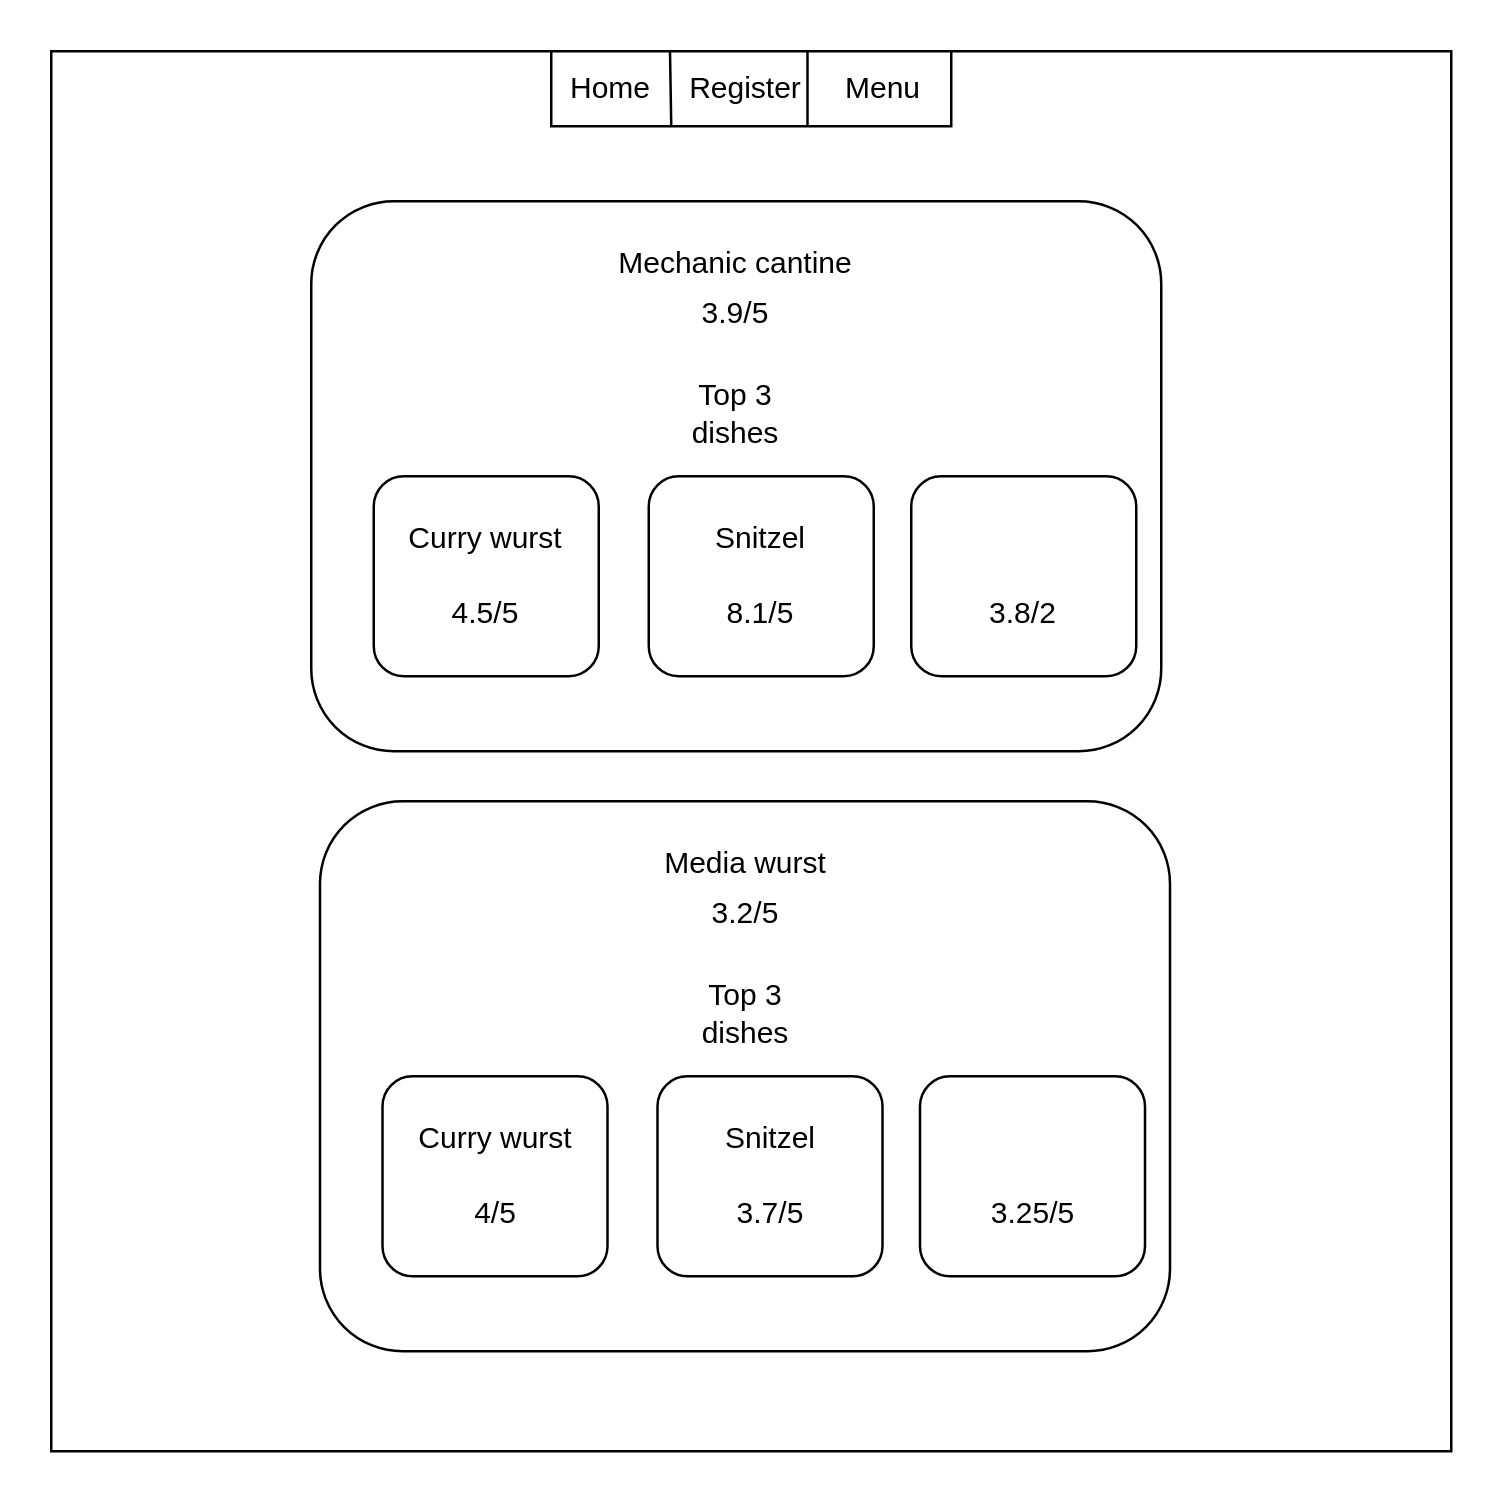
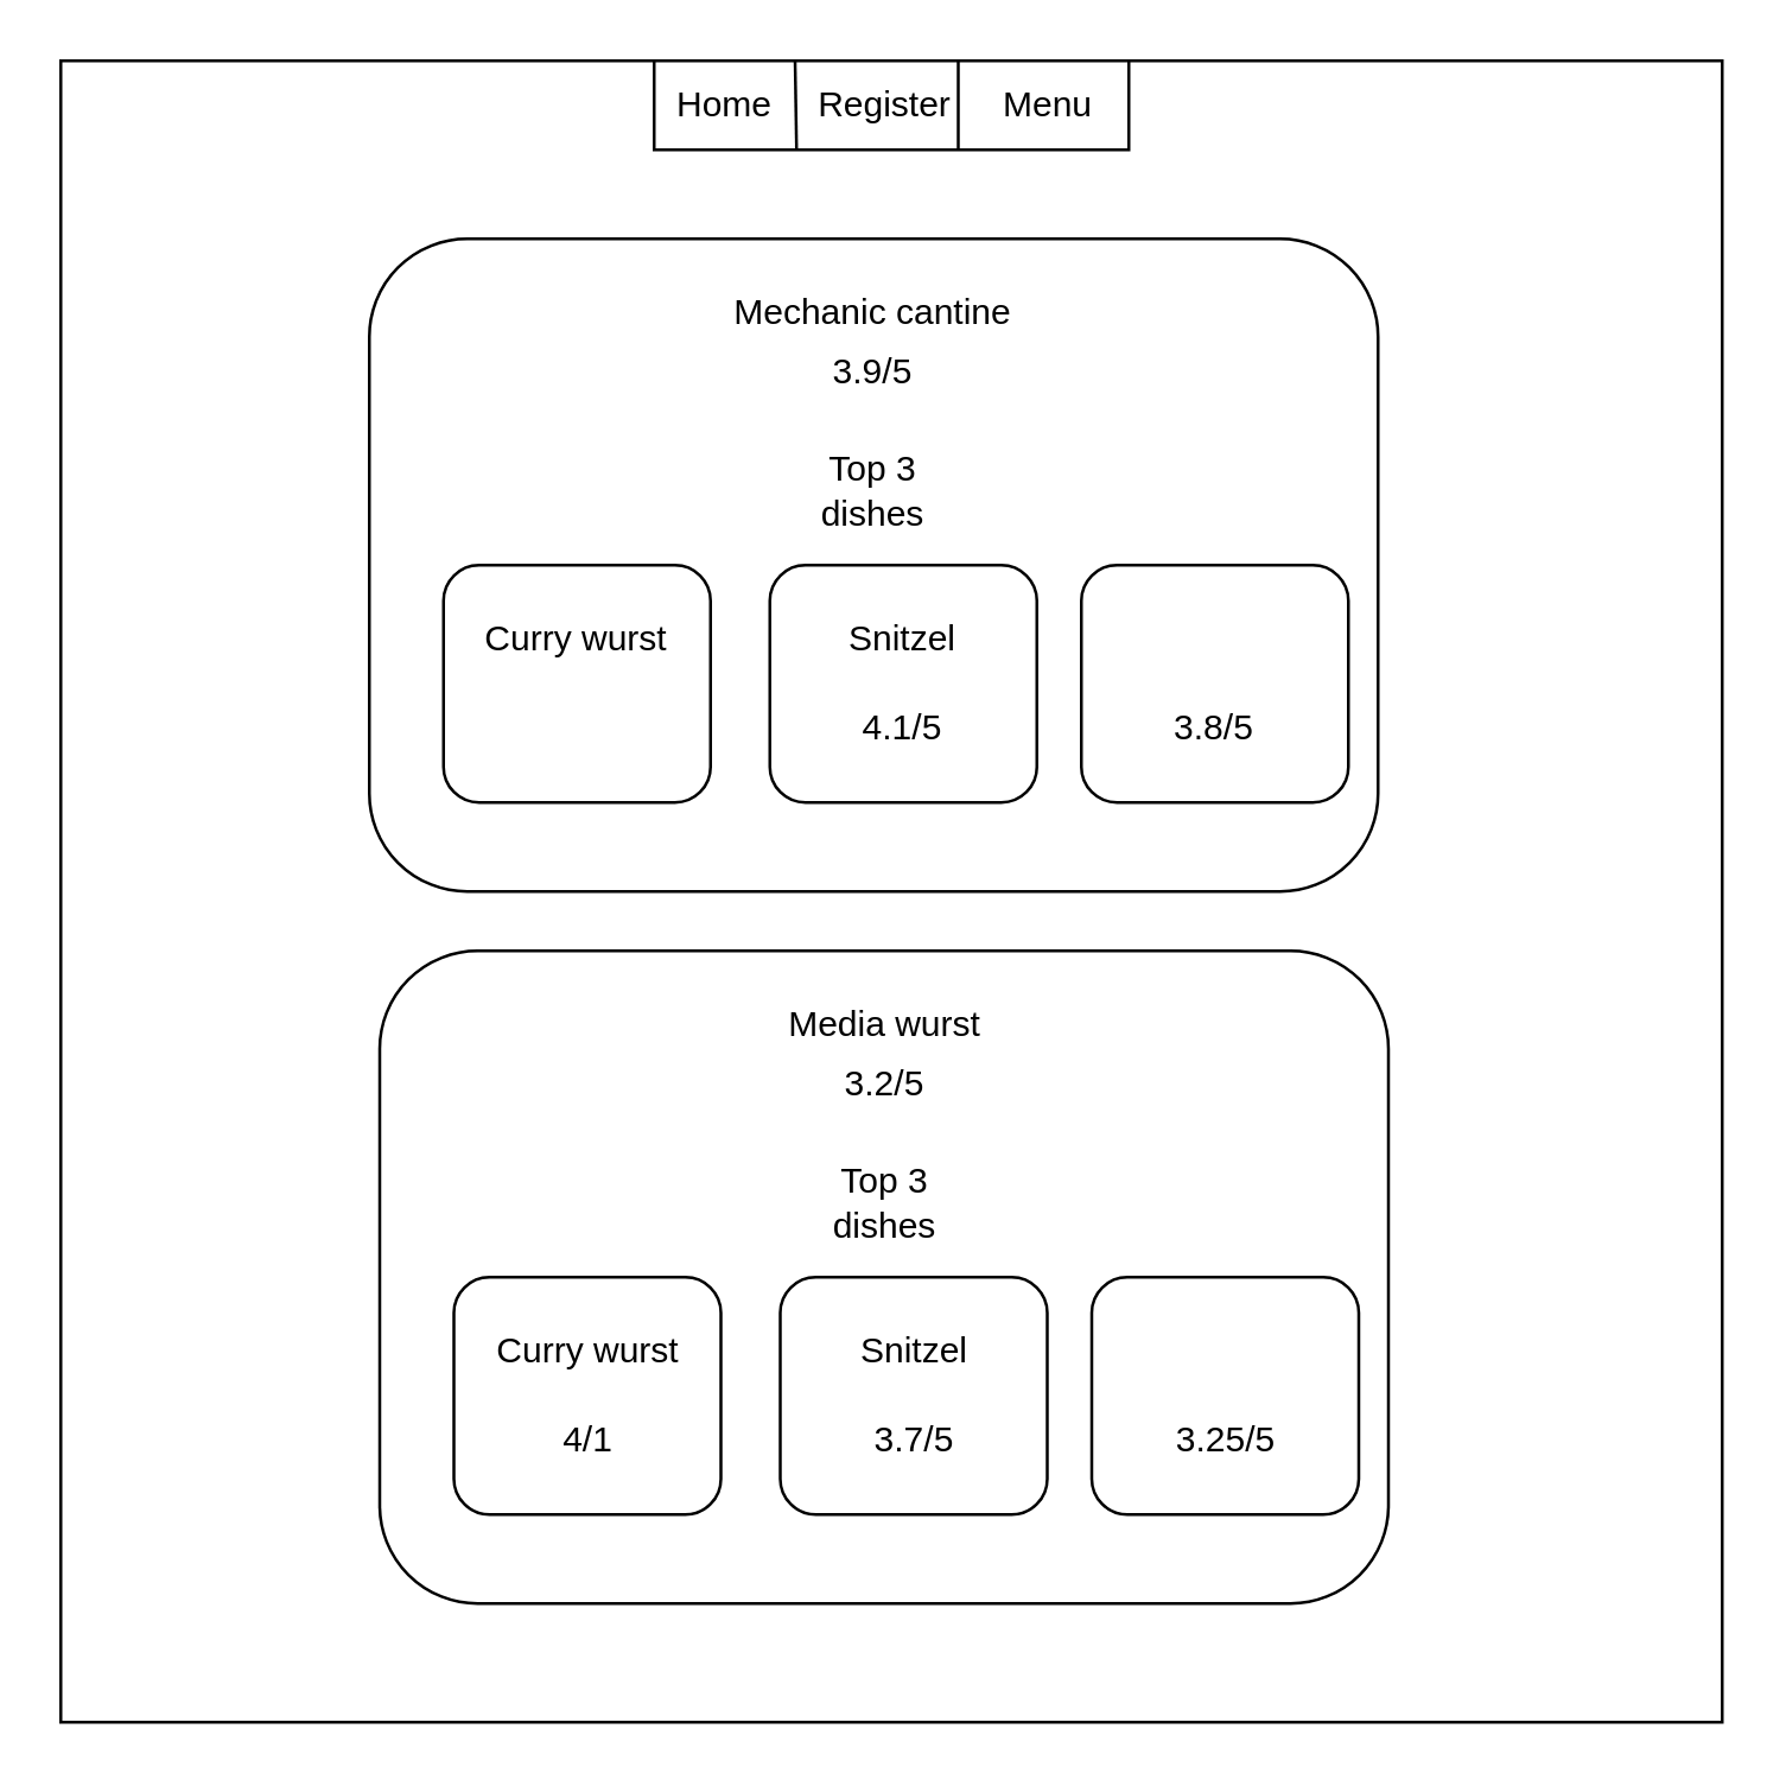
  <mxCell id="0" />
  <mxCell id="1" parent="0" />
  <mxCell id="2" value="" style="whiteSpace=wrap;html=1;aspect=fixed;" vertex="1" parent="1"><mxGeometry x="20" y="20" width="560" height="560" as="geometry" /></mxCell>
  <mxCell id="3" value="" style="rounded=1;whiteSpace=wrap;html=1;" vertex="1" parent="1"><mxGeometry x="124" y="80" width="340" height="220" as="geometry" /></mxCell>
  <mxCell id="4" value="Mechanic cantine" style="text;html=1;align=center;verticalAlign=middle;whiteSpace=wrap;rounded=0;" vertex="1" parent="1"><mxGeometry x="239" y="90" width="110" height="30" as="geometry" /></mxCell>
  <mxCell id="5" value="" style="rounded=1;whiteSpace=wrap;html=1;" vertex="1" parent="1"><mxGeometry x="149" y="190" width="90" height="80" as="geometry" /></mxCell>
  <mxCell id="6" value="Curry wurst" style="text;html=1;align=center;verticalAlign=middle;whiteSpace=wrap;rounded=0;" vertex="1" parent="1"><mxGeometry x="154" y="200" width="80" height="30" as="geometry" /></mxCell>
- <mxCell id="7" value="4.5/5" style="text;html=1;align=center;verticalAlign=middle;whiteSpace=wrap;rounded=0;" vertex="1" parent="1"><mxGeometry x="164" y="230" width="60" height="30" as="geometry" /></mxCell>
  <mxCell id="8" value="3.9/5" style="text;html=1;align=center;verticalAlign=middle;whiteSpace=wrap;rounded=0;" vertex="1" parent="1"><mxGeometry x="264" y="110" width="60" height="30" as="geometry" /></mxCell>
  <mxCell id="9" value="" style="rounded=1;whiteSpace=wrap;html=1;" vertex="1" parent="1"><mxGeometry x="259" y="190" width="90" height="80" as="geometry" /></mxCell>
  <mxCell id="10" value="Snitzel" style="text;html=1;align=center;verticalAlign=middle;whiteSpace=wrap;rounded=0;" vertex="1" parent="1"><mxGeometry x="264" y="200" width="80" height="30" as="geometry" /></mxCell>
- <mxCell id="11" value="8.1/5" style="text;html=1;align=center;verticalAlign=middle;whiteSpace=wrap;rounded=0;" vertex="1" parent="1"><mxGeometry x="274" y="230" width="60" height="30" as="geometry" /></mxCell>
+ <mxCell id="11" value="4.1/5" style="text;html=1;align=center;verticalAlign=middle;whiteSpace=wrap;rounded=0;" vertex="1" parent="1"><mxGeometry x="274" y="230" width="60" height="30" as="geometry" /></mxCell>
  <mxCell id="12" value="" style="rounded=1;whiteSpace=wrap;html=1;" vertex="1" parent="1"><mxGeometry x="364" y="190" width="90" height="80" as="geometry" /></mxCell>
- <mxCell id="13" value="3.8/2" style="text;html=1;align=center;verticalAlign=middle;whiteSpace=wrap;rounded=0;" vertex="1" parent="1"><mxGeometry x="379" y="230" width="60" height="30" as="geometry" /></mxCell>
+ <mxCell id="13" value="3.8/5" style="text;html=1;align=center;verticalAlign=middle;whiteSpace=wrap;rounded=0;" vertex="1" parent="1"><mxGeometry x="379" y="230" width="60" height="30" as="geometry" /></mxCell>
  <mxCell id="14" value="Top 3 dishes" style="text;html=1;align=center;verticalAlign=middle;whiteSpace=wrap;rounded=0;" vertex="1" parent="1"><mxGeometry x="264" y="150" width="60" height="30" as="geometry" /></mxCell>
  <mxCell id="15" value="" style="rounded=1;whiteSpace=wrap;html=1;" vertex="1" parent="1"><mxGeometry x="127.5" y="320" width="340" height="220" as="geometry" /></mxCell>
  <mxCell id="16" value="Media wurst" style="text;html=1;align=center;verticalAlign=middle;whiteSpace=wrap;rounded=0;" vertex="1" parent="1"><mxGeometry x="242.5" y="330" width="110" height="30" as="geometry" /></mxCell>
  <mxCell id="17" value="" style="rounded=1;whiteSpace=wrap;html=1;" vertex="1" parent="1"><mxGeometry x="152.5" y="430" width="90" height="80" as="geometry" /></mxCell>
  <mxCell id="18" value="Curry wurst" style="text;html=1;align=center;verticalAlign=middle;whiteSpace=wrap;rounded=0;" vertex="1" parent="1"><mxGeometry x="157.5" y="440" width="80" height="30" as="geometry" /></mxCell>
- <mxCell id="19" value="4/5" style="text;html=1;align=center;verticalAlign=middle;whiteSpace=wrap;rounded=0;" vertex="1" parent="1"><mxGeometry x="167.5" y="470" width="60" height="30" as="geometry" /></mxCell>
+ <mxCell id="19" value="4/1" style="text;html=1;align=center;verticalAlign=middle;whiteSpace=wrap;rounded=0;" vertex="1" parent="1"><mxGeometry x="167.5" y="470" width="60" height="30" as="geometry" /></mxCell>
  <mxCell id="20" value="3.2/5" style="text;html=1;align=center;verticalAlign=middle;whiteSpace=wrap;rounded=0;" vertex="1" parent="1"><mxGeometry x="267.5" y="350" width="60" height="30" as="geometry" /></mxCell>
  <mxCell id="21" value="" style="rounded=1;whiteSpace=wrap;html=1;" vertex="1" parent="1"><mxGeometry x="262.5" y="430" width="90" height="80" as="geometry" /></mxCell>
  <mxCell id="22" value="Snitzel" style="text;html=1;align=center;verticalAlign=middle;whiteSpace=wrap;rounded=0;" vertex="1" parent="1"><mxGeometry x="267.5" y="440" width="80" height="30" as="geometry" /></mxCell>
  <mxCell id="23" value="3.7/5" style="text;html=1;align=center;verticalAlign=middle;whiteSpace=wrap;rounded=0;" vertex="1" parent="1"><mxGeometry x="277.5" y="470" width="60" height="30" as="geometry" /></mxCell>
  <mxCell id="24" value="" style="rounded=1;whiteSpace=wrap;html=1;" vertex="1" parent="1"><mxGeometry x="367.5" y="430" width="90" height="80" as="geometry" /></mxCell>
  <mxCell id="25" value="3.25/5" style="text;html=1;align=center;verticalAlign=middle;whiteSpace=wrap;rounded=0;" vertex="1" parent="1"><mxGeometry x="382.5" y="470" width="60" height="30" as="geometry" /></mxCell>
  <mxCell id="26" value="Top 3 dishes" style="text;html=1;align=center;verticalAlign=middle;whiteSpace=wrap;rounded=0;" vertex="1" parent="1"><mxGeometry x="267.5" y="390" width="60" height="30" as="geometry" /></mxCell>
  <mxCell id="27" value="" style="rounded=0;whiteSpace=wrap;html=1;" vertex="1" parent="1"><mxGeometry x="220" y="20" width="160" height="30" as="geometry" /></mxCell>
  <mxCell id="28" value="Home" style="text;html=1;align=center;verticalAlign=middle;whiteSpace=wrap;rounded=0;" vertex="1" parent="1"><mxGeometry x="214" y="20" width="60" height="30" as="geometry" /></mxCell>
  <mxCell id="29" value="Register" style="text;html=1;align=center;verticalAlign=middle;whiteSpace=wrap;rounded=0;" vertex="1" parent="1"><mxGeometry x="267.5" y="20" width="60" height="30" as="geometry" /></mxCell>
  <mxCell id="30" value="Menu" style="text;html=1;align=center;verticalAlign=middle;whiteSpace=wrap;rounded=0;" vertex="1" parent="1"><mxGeometry x="322.5" y="20" width="60" height="30" as="geometry" /></mxCell>
  <mxCell id="31" value="" style="endArrow=none;html=1;rounded=0;entryX=0;entryY=0;entryDx=0;entryDy=0;" edge="1" parent="1" target="29"><mxGeometry width="50" height="50" relative="1" as="geometry"><mxPoint x="268" y="50" as="sourcePoint" /><mxPoint x="320" y="170" as="targetPoint" /></mxGeometry></mxCell>
  <mxCell id="32" value="" style="endArrow=none;html=1;rounded=0;entryX=0;entryY=0;entryDx=0;entryDy=0;exitX=0;exitY=1;exitDx=0;exitDy=0;" edge="1" parent="1" source="30" target="30"><mxGeometry width="50" height="50" relative="1" as="geometry"><mxPoint x="270" y="220" as="sourcePoint" /><mxPoint x="320" y="170" as="targetPoint" /></mxGeometry></mxCell>
